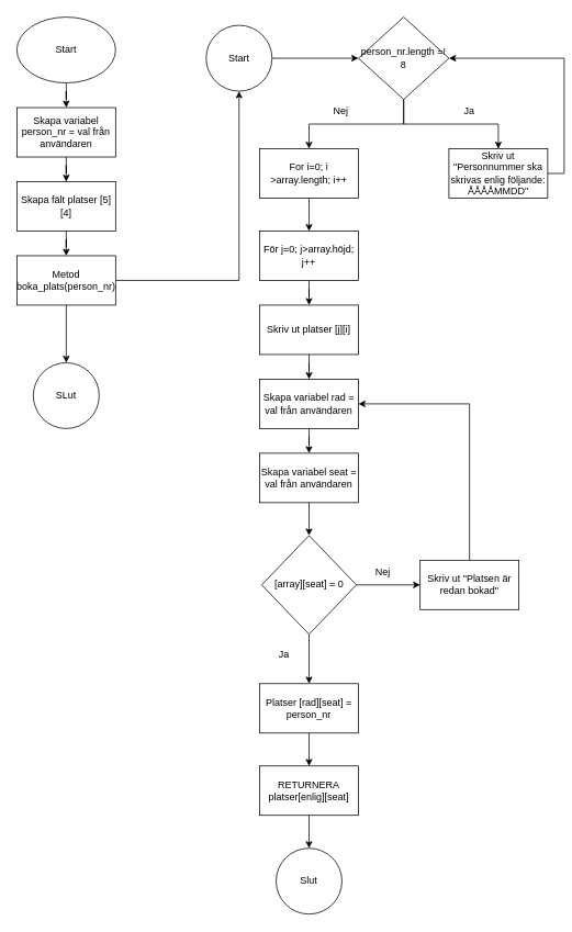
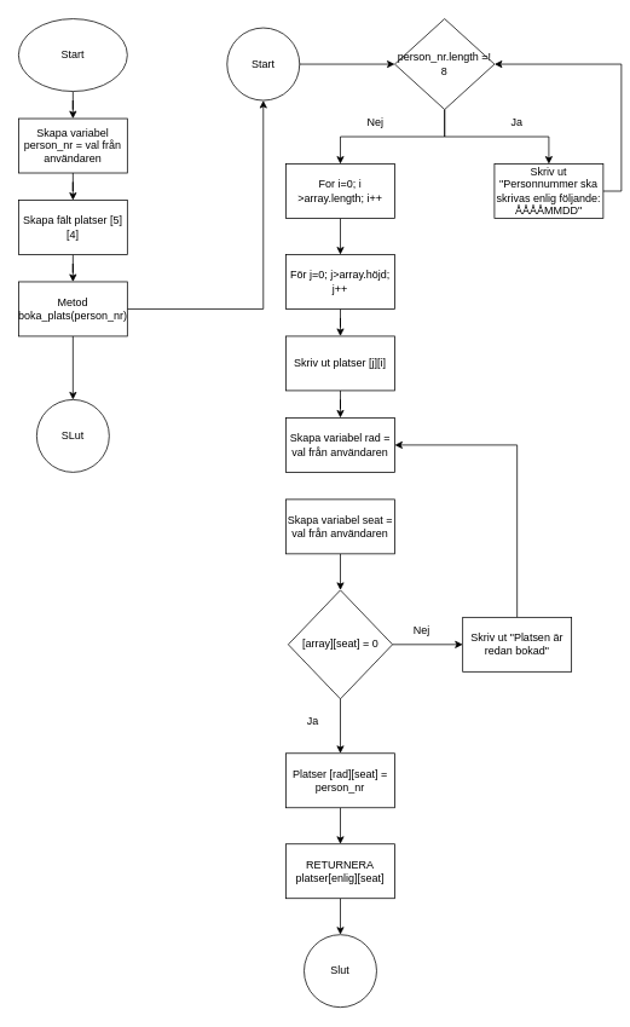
  <mxCell id="0" />
  <mxCell id="1" parent="0" />
  <mxCell id="2" value="" style="edgeStyle=orthogonalEdgeStyle;rounded=0;orthogonalLoop=1;jettySize=auto;html=1;" edge="1" parent="1" source="3" target="5"><mxGeometry relative="1" as="geometry" /></mxCell>
  <mxCell id="3" value="Start" style="ellipse;whiteSpace=wrap;html=1;" vertex="1" parent="1"><mxGeometry x="20" y="20" width="120" height="80" as="geometry" /></mxCell>
  <mxCell id="4" value="" style="edgeStyle=orthogonalEdgeStyle;rounded=0;orthogonalLoop=1;jettySize=auto;html=1;" edge="1" parent="1" source="5" target="7"><mxGeometry relative="1" as="geometry" /></mxCell>
  <mxCell id="5" value="Skapa variabel person_nr = val från användaren" style="whiteSpace=wrap;html=1;" vertex="1" parent="1"><mxGeometry x="20" y="130" width="120" height="60" as="geometry" /></mxCell>
  <mxCell id="6" value="" style="edgeStyle=orthogonalEdgeStyle;rounded=0;orthogonalLoop=1;jettySize=auto;html=1;" edge="1" parent="1" source="7" target="10"><mxGeometry relative="1" as="geometry" /></mxCell>
  <mxCell id="7" value="Skapa fält platser [5][4]" style="whiteSpace=wrap;html=1;" vertex="1" parent="1"><mxGeometry x="20" y="220" width="120" height="60" as="geometry" /></mxCell>
  <mxCell id="8" style="edgeStyle=orthogonalEdgeStyle;rounded=0;orthogonalLoop=1;jettySize=auto;html=1;exitX=0.5;exitY=1;exitDx=0;exitDy=0;" edge="1" parent="1" source="10" target="11"><mxGeometry relative="1" as="geometry" /></mxCell>
  <mxCell id="9" value="" style="edgeStyle=orthogonalEdgeStyle;rounded=0;orthogonalLoop=1;jettySize=auto;html=1;" edge="1" parent="1" source="10" target="39"><mxGeometry relative="1" as="geometry" /></mxCell>
  <mxCell id="10" value="Metod boka_plats(person_nr)" style="whiteSpace=wrap;html=1;" vertex="1" parent="1"><mxGeometry x="20" y="310" width="120" height="60" as="geometry" /></mxCell>
  <mxCell id="11" value="SLut" style="ellipse;whiteSpace=wrap;html=1;" vertex="1" parent="1"><mxGeometry x="40" y="440" width="80" height="80" as="geometry" /></mxCell>
  <mxCell id="12" value="" style="edgeStyle=orthogonalEdgeStyle;rounded=0;orthogonalLoop=1;jettySize=auto;html=1;" edge="1" parent="1" source="13" target="20"><mxGeometry relative="1" as="geometry" /></mxCell>
  <mxCell id="13" value="For i=0; i &amp;gt;array.length; i++" style="whiteSpace=wrap;html=1;" vertex="1" parent="1"><mxGeometry x="315" y="180" width="120" height="60" as="geometry" /></mxCell>
  <mxCell id="14" style="edgeStyle=orthogonalEdgeStyle;rounded=0;orthogonalLoop=1;jettySize=auto;html=1;exitX=0.5;exitY=1;exitDx=0;exitDy=0;" edge="1" parent="1" source="16" target="13"><mxGeometry relative="1" as="geometry" /></mxCell>
  <mxCell id="15" style="edgeStyle=orthogonalEdgeStyle;rounded=0;orthogonalLoop=1;jettySize=auto;html=1;exitX=0.5;exitY=1;exitDx=0;exitDy=0;" edge="1" parent="1" source="16" target="18"><mxGeometry relative="1" as="geometry" /></mxCell>
  <mxCell id="16" value="person_nr.length =! 8" style="rhombus;whiteSpace=wrap;html=1;" vertex="1" parent="1"><mxGeometry x="435" y="20" width="110" height="100" as="geometry" /></mxCell>
  <mxCell id="17" style="edgeStyle=orthogonalEdgeStyle;rounded=0;orthogonalLoop=1;jettySize=auto;html=1;exitX=1;exitY=0.5;exitDx=0;exitDy=0;entryX=1;entryY=0.5;entryDx=0;entryDy=0;" edge="1" parent="1" source="18" target="16"><mxGeometry relative="1" as="geometry" /></mxCell>
  <mxCell id="18" value="Skriv ut &quot;Personnummer ska skrivas enlig följande: ÅÅÅÅMMDD&quot;" style="rounded=0;whiteSpace=wrap;html=1;" vertex="1" parent="1"><mxGeometry x="545" y="180" width="120" height="60" as="geometry" /></mxCell>
  <mxCell id="19" value="" style="edgeStyle=orthogonalEdgeStyle;rounded=0;orthogonalLoop=1;jettySize=auto;html=1;" edge="1" parent="1" source="20" target="22"><mxGeometry relative="1" as="geometry" /></mxCell>
  <mxCell id="20" value="För j=0; j&amp;gt;array.höjd; j++" style="whiteSpace=wrap;html=1;" vertex="1" parent="1"><mxGeometry x="315" y="280" width="120" height="60" as="geometry" /></mxCell>
  <mxCell id="21" value="" style="edgeStyle=orthogonalEdgeStyle;rounded=0;orthogonalLoop=1;jettySize=auto;html=1;" edge="1" parent="1" source="22" target="24"><mxGeometry relative="1" as="geometry" /></mxCell>
  <mxCell id="22" value="Skriv ut platser [j][i]" style="whiteSpace=wrap;html=1;" vertex="1" parent="1"><mxGeometry x="315" y="370" width="120" height="60" as="geometry" /></mxCell>
- <mxCell id="23" value="" style="edgeStyle=orthogonalEdgeStyle;rounded=0;orthogonalLoop=1;jettySize=auto;html=1;" edge="1" parent="1" source="24" target="26"><mxGeometry relative="1" as="geometry" /></mxCell>
  <mxCell id="24" value="Skapa variabel rad = val från användaren" style="whiteSpace=wrap;html=1;" vertex="1" parent="1"><mxGeometry x="315" y="460" width="120" height="60" as="geometry" /></mxCell>
  <mxCell id="25" value="" style="edgeStyle=orthogonalEdgeStyle;rounded=0;orthogonalLoop=1;jettySize=auto;html=1;" edge="1" parent="1" source="26" target="29"><mxGeometry relative="1" as="geometry" /></mxCell>
  <mxCell id="26" value="Skapa variabel seat = val från användaren" style="whiteSpace=wrap;html=1;" vertex="1" parent="1"><mxGeometry x="315" y="550" width="120" height="60" as="geometry" /></mxCell>
  <mxCell id="27" value="" style="edgeStyle=orthogonalEdgeStyle;rounded=0;orthogonalLoop=1;jettySize=auto;html=1;" edge="1" parent="1" source="29" target="31"><mxGeometry relative="1" as="geometry" /></mxCell>
  <mxCell id="28" value="" style="edgeStyle=orthogonalEdgeStyle;rounded=0;orthogonalLoop=1;jettySize=auto;html=1;" edge="1" parent="1" source="29" target="33"><mxGeometry relative="1" as="geometry" /></mxCell>
  <mxCell id="29" value="[array][seat] = 0" style="rhombus;whiteSpace=wrap;html=1;" vertex="1" parent="1"><mxGeometry x="317.5" y="650" width="115" height="120" as="geometry" /></mxCell>
  <mxCell id="30" style="edgeStyle=orthogonalEdgeStyle;rounded=0;orthogonalLoop=1;jettySize=auto;html=1;exitX=0.5;exitY=0;exitDx=0;exitDy=0;entryX=1;entryY=0.5;entryDx=0;entryDy=0;" edge="1" parent="1" source="31" target="24"><mxGeometry relative="1" as="geometry" /></mxCell>
  <mxCell id="31" value="Skriv ut &quot;Platsen är redan bokad&quot;" style="whiteSpace=wrap;html=1;" vertex="1" parent="1"><mxGeometry x="510" y="680" width="120" height="60" as="geometry" /></mxCell>
  <mxCell id="32" value="" style="edgeStyle=orthogonalEdgeStyle;rounded=0;orthogonalLoop=1;jettySize=auto;html=1;" edge="1" parent="1" source="33" target="37"><mxGeometry relative="1" as="geometry" /></mxCell>
  <mxCell id="33" value="Platser [rad][seat] = person_nr" style="whiteSpace=wrap;html=1;" vertex="1" parent="1"><mxGeometry x="315" y="830" width="120" height="60" as="geometry" /></mxCell>
  <mxCell id="34" value="Nej" style="text;html=1;strokeColor=none;fillColor=none;align=center;verticalAlign=middle;whiteSpace=wrap;rounded=0;" vertex="1" parent="1"><mxGeometry x="435" y="680" width="60" height="30" as="geometry" /></mxCell>
  <mxCell id="35" value="Ja" style="text;html=1;strokeColor=none;fillColor=none;align=center;verticalAlign=middle;whiteSpace=wrap;rounded=0;" vertex="1" parent="1"><mxGeometry x="315" y="780" width="60" height="30" as="geometry" /></mxCell>
  <mxCell id="36" value="" style="edgeStyle=orthogonalEdgeStyle;rounded=0;orthogonalLoop=1;jettySize=auto;html=1;" edge="1" parent="1" source="37" target="40"><mxGeometry relative="1" as="geometry" /></mxCell>
  <mxCell id="37" value="RETURNERA platser[enlig][seat]" style="whiteSpace=wrap;html=1;" vertex="1" parent="1"><mxGeometry x="315" y="930" width="120" height="60" as="geometry" /></mxCell>
  <mxCell id="38" style="edgeStyle=orthogonalEdgeStyle;rounded=0;orthogonalLoop=1;jettySize=auto;html=1;exitX=1;exitY=0.5;exitDx=0;exitDy=0;" edge="1" parent="1" source="39" target="16"><mxGeometry relative="1" as="geometry" /></mxCell>
  <mxCell id="39" value="Start" style="ellipse;whiteSpace=wrap;html=1;" vertex="1" parent="1"><mxGeometry x="250" y="30" width="80" height="80" as="geometry" /></mxCell>
  <mxCell id="40" value="Slut" style="ellipse;whiteSpace=wrap;html=1;" vertex="1" parent="1"><mxGeometry x="335" y="1030" width="80" height="80" as="geometry" /></mxCell>
  <mxCell id="41" value="Nej" style="text;html=1;strokeColor=none;fillColor=none;align=center;verticalAlign=middle;whiteSpace=wrap;rounded=0;" vertex="1" parent="1"><mxGeometry x="384" y="120" width="60" height="30" as="geometry" /></mxCell>
  <mxCell id="42" value="Ja" style="text;html=1;strokeColor=none;fillColor=none;align=center;verticalAlign=middle;whiteSpace=wrap;rounded=0;" vertex="1" parent="1"><mxGeometry x="540" y="120" width="60" height="30" as="geometry" /></mxCell>
